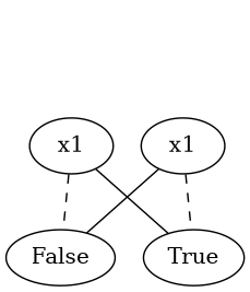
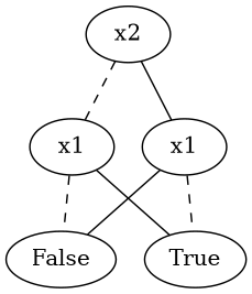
  graph {
+   n1 [label=x2]
    n2 [label=x1]
    n3 [label=x1]
    n4 [label=False]
    n5 [label=True]
+   n1 -- n2 [style=dashed]
+   n1 -- n3
    n2 -- n4 [style=dashed]
    n2 -- n5
    n3 -- n4
    n3 -- n5 [style=dashed]
  }
